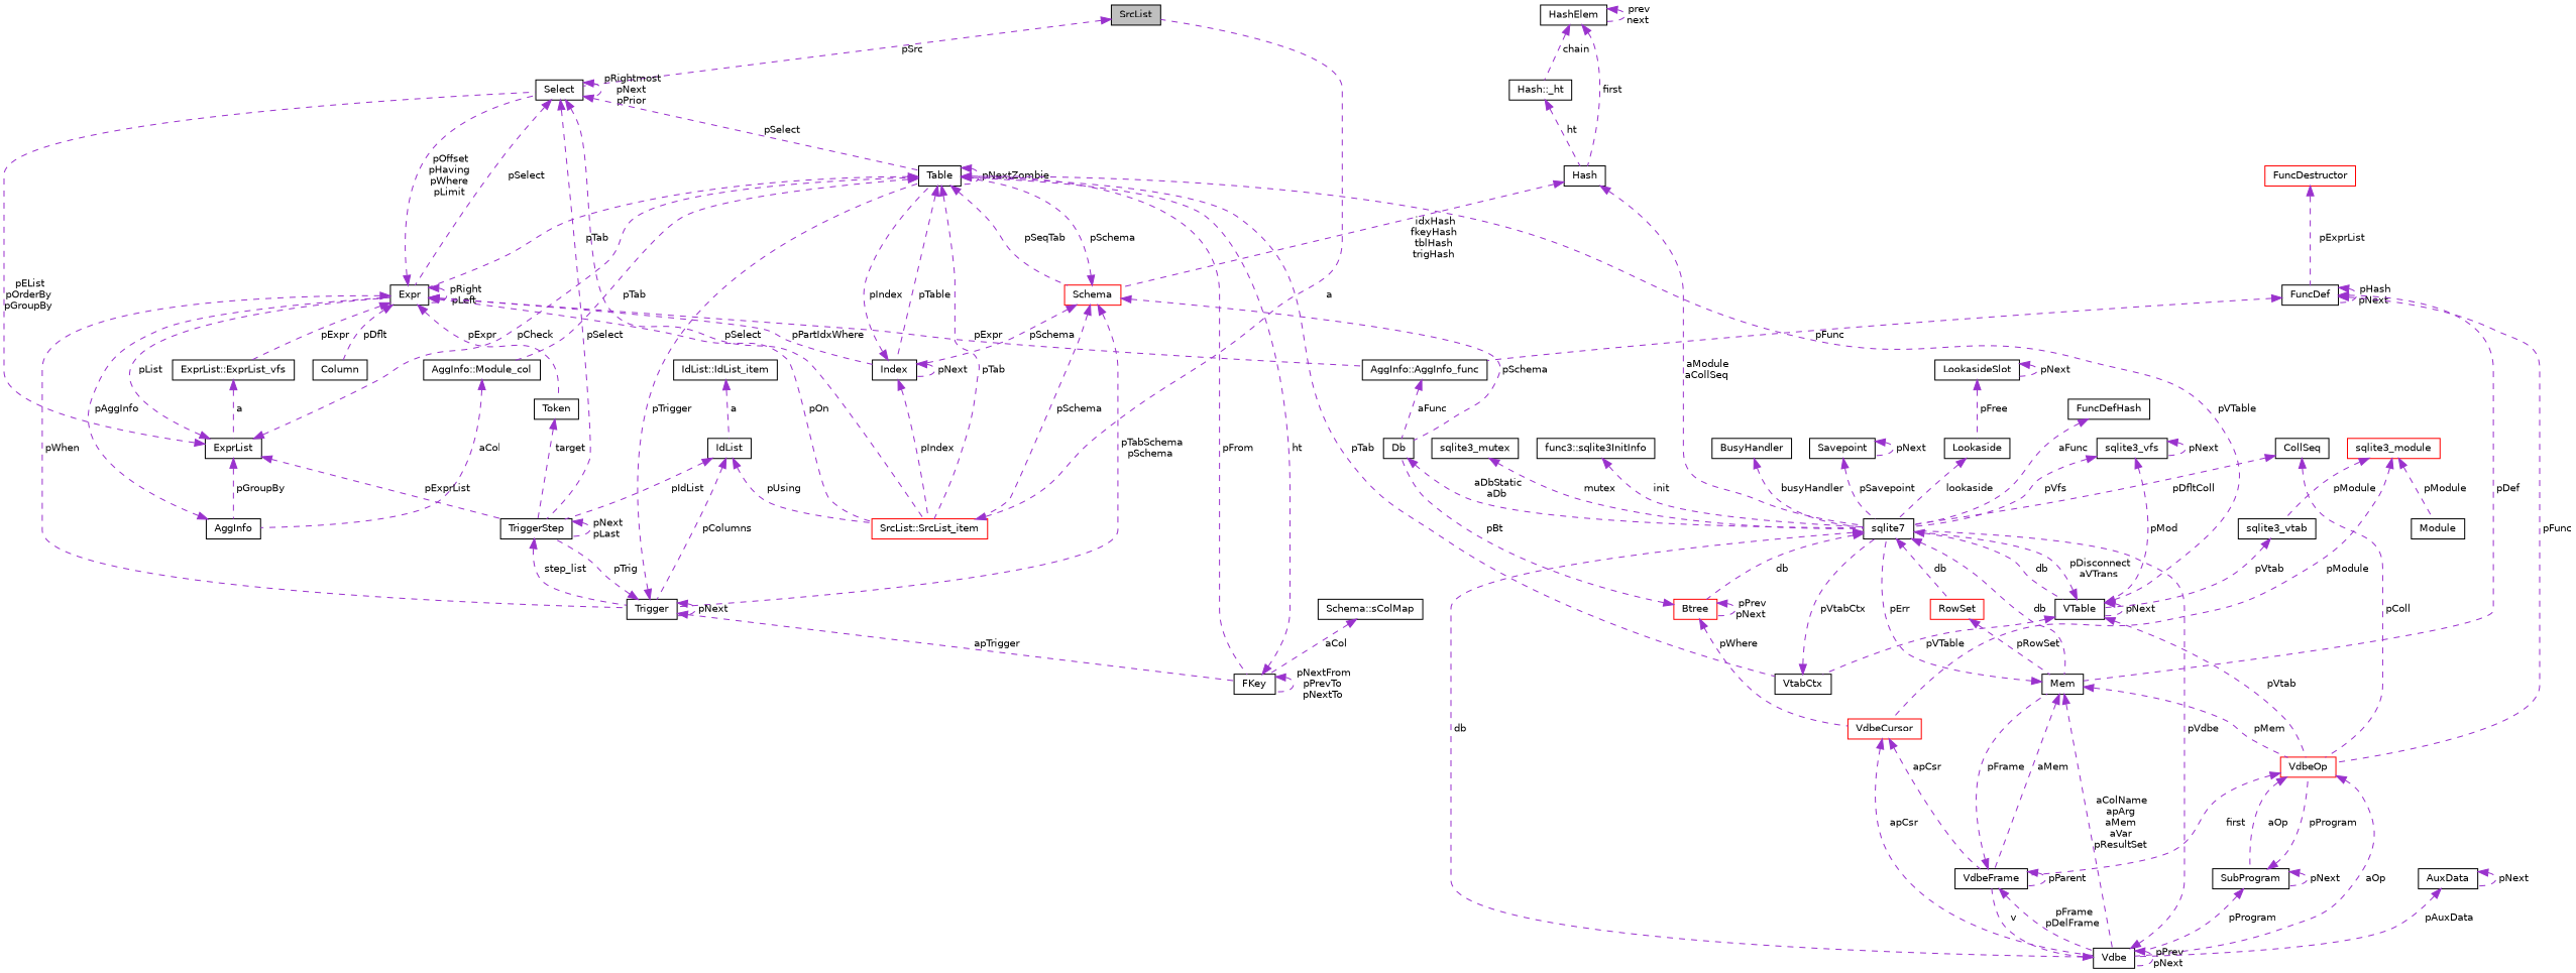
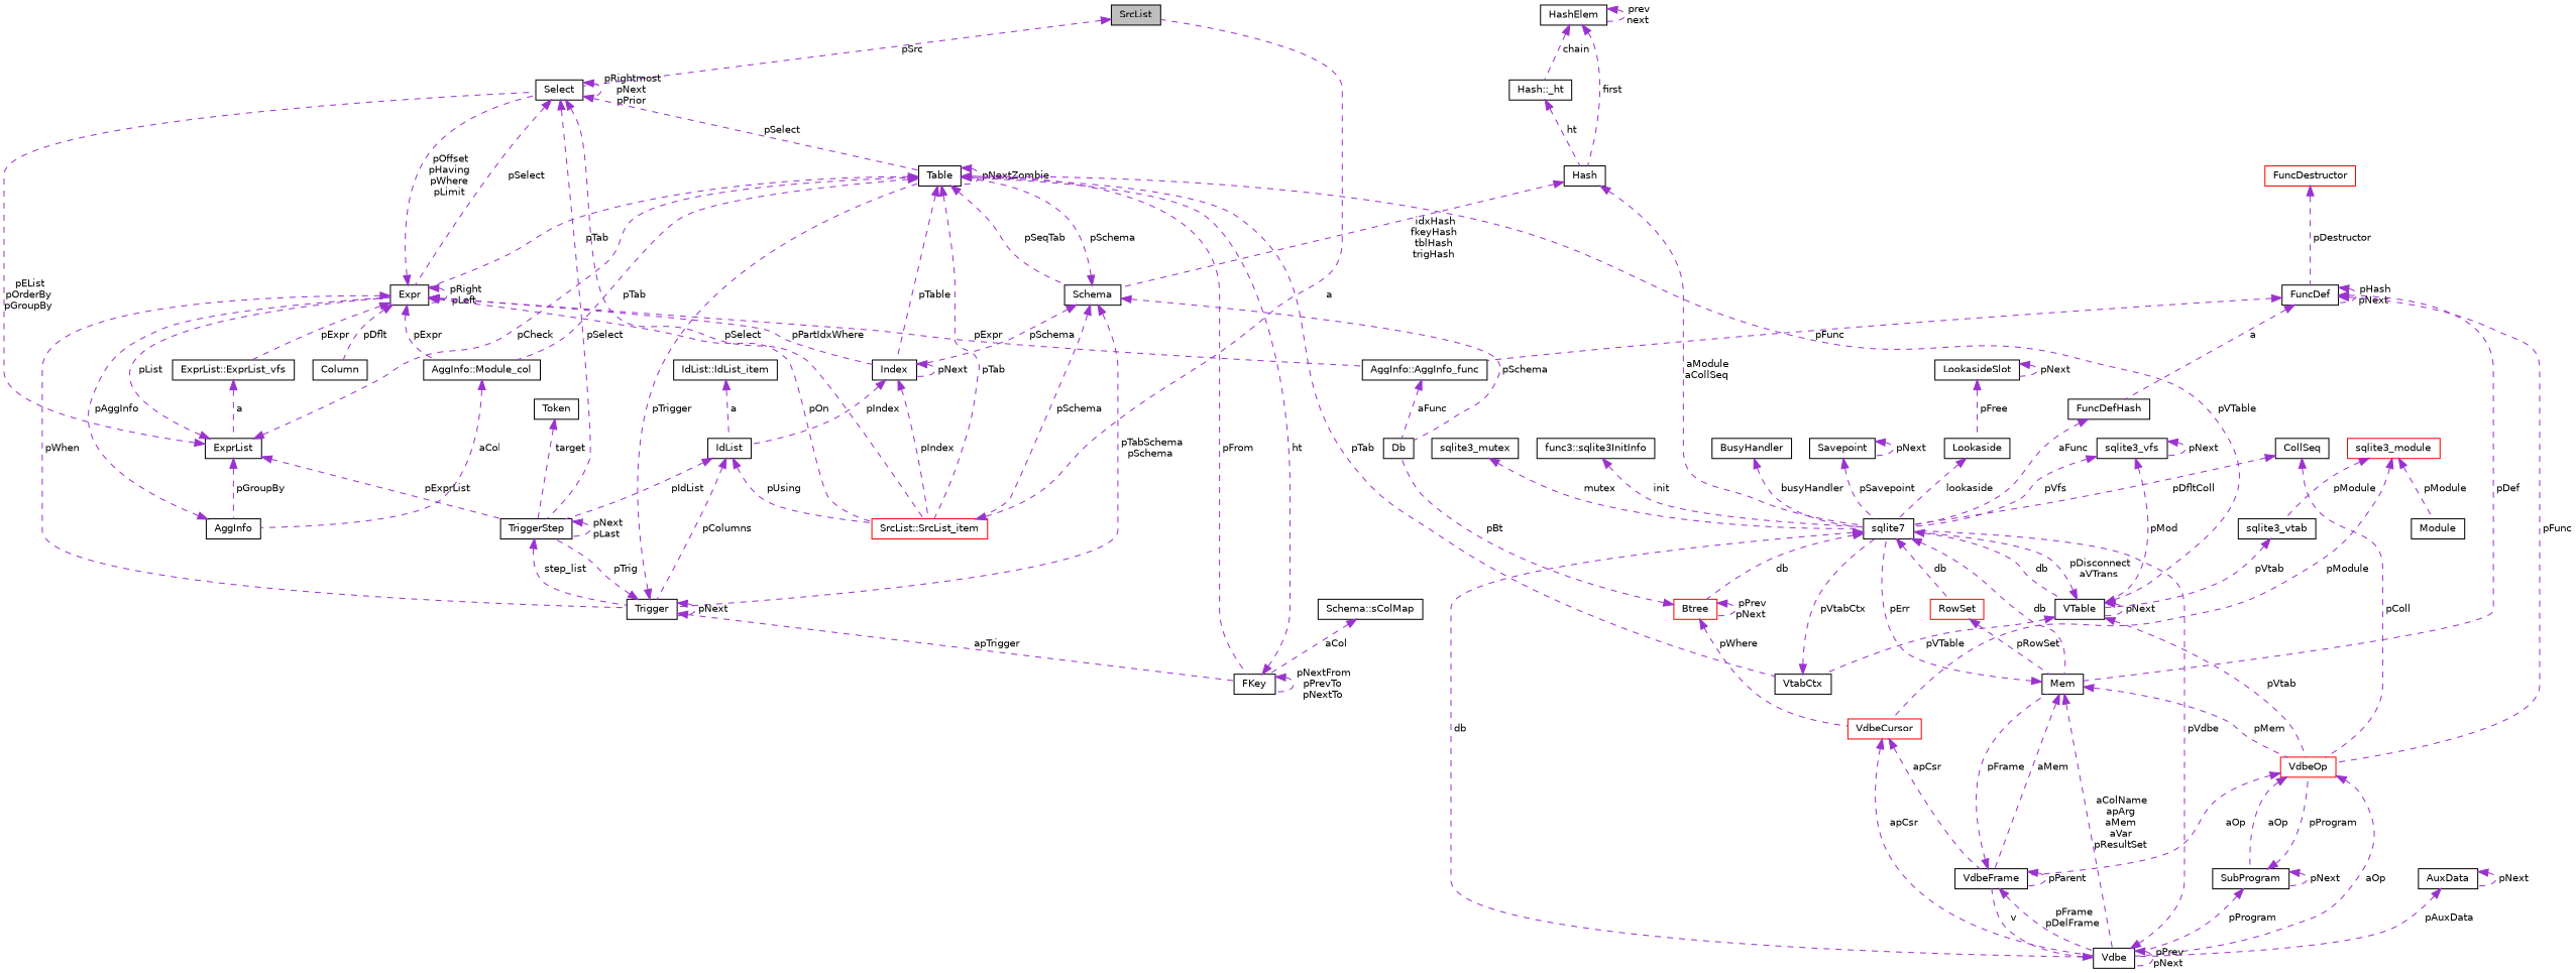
  digraph {
    rankdir=TB
    node [color=black fillcolor=white fontname=Helvetica fontsize=10 shape=record style=filled]
    edge [color=darkorchid3 dir=back fontname=Helvetica fontsize=10 labelfontname=Helvetica labelfontsize=10 style=dashed]
    n1 [fillcolor=grey75 fontcolor=black height=0.2 label=SrcList width=0.4]
    n2 [height=0.2 label=Select width=0.4]
    n3 [color=red height=0.2 label="SrcList::SrcList_item" width=0.4]
    n4 [height=0.2 label=Table width=0.4]
    n5 [height=0.2 label=Expr width=0.4]
    n6 [height=0.2 label=TriggerStep width=0.4]
-   n7 [color=red height=0.2 label=Schema width=0.4]
+   n7 [height=0.2 label=Schema width=0.4]
    n8 [height=0.2 label=Trigger width=0.4]
    n9 [height=0.2 label=Db width=0.4]
    n10 [height=0.2 label=Index width=0.4]
    n11 [height=0.2 label="AggInfo::Module_col" width=0.4]
    n12 [height=0.2 label=FKey width=0.4]
    n13 [height=0.2 label=VtabCtx width=0.4]
    n14 [height=0.2 label=sqlite7 width=0.4]
    n15 [height=0.2 label=Column width=0.4]
    n16 [height=0.2 label="AggInfo::AggInfo_func" width=0.4]
    n17 [height=0.2 label="ExprList::ExprList_vfs" width=0.4]
    n18 [height=0.2 label=AggInfo width=0.4]
    n19 [height=0.2 label=ExprList width=0.4]
    n20 [height=0.2 label=FuncDef width=0.4]
    n21 [height=0.2 label=Mem width=0.4]
    n22 [color=red height=0.2 label=VdbeOp width=0.4]
    n23 [height=0.2 label=FuncDefHash width=0.4]
    n24 [height=0.2 label=Vdbe width=0.4]
    n25 [height=0.2 label=VdbeFrame width=0.4]
    n26 [height=0.2 label=SubProgram width=0.4]
    n27 [color=red height=0.2 label=FuncDestructor width=0.4]
    n28 [height=0.2 label="Schema::sColMap" width=0.4]
    n29 [height=0.2 label=Token width=0.4]
    n30 [height=0.2 label=IdList width=0.4]
    n31 [height=0.2 label="IdList::IdList_item" width=0.4]
    n32 [height=0.2 label=VTable width=0.4]
    n33 [color=red height=0.2 label=Btree width=0.4]
    n34 [color=red height=0.2 label=RowSet width=0.4]
    n35 [color=red height=0.2 label=VdbeCursor width=0.4]
    n36 [height=0.2 label=AuxData width=0.4]
    n37 [height=0.2 label=CollSeq width=0.4]
    n38 [color=red height=0.2 label=sqlite3_module width=0.4]
    n39 [height=0.2 label=Module width=0.4]
    n40 [height=0.2 label=sqlite3_vtab width=0.4]
    n41 [height=0.2 label=Savepoint width=0.4]
    n42 [height=0.2 label=Lookaside width=0.4]
    n43 [height=0.2 label=LookasideSlot width=0.4]
    n44 [height=0.2 label=sqlite3_mutex width=0.4]
    n45 [height=0.2 label=sqlite3_vfs width=0.4]
    n46 [height=0.2 label="func3::sqlite3InitInfo" width=0.4]
    n47 [height=0.2 label=BusyHandler width=0.4]
    n48 [height=0.2 label=Hash width=0.4]
    n49 [height=0.2 label="Hash::_ht" width=0.4]
    n50 [height=0.2 label=HashElem width=0.4]
    n1 -> n2 [label=" pSrc"]
    n2 -> n2 [label=" pRightmost\npNext\npPrior"]
    n2 -> n3 [label=" pSelect"]
    n2 -> n4 [label=" pSelect"]
    n2 -> n5 [label=" pSelect"]
    n2 -> n6 [label=" pSelect"]
    n3 -> n1 [label=" a"]
    n4 -> n3 [label=" pTab"]
    n4 -> n4 [label=" pNextZombie"]
    n4 -> n5 [label=" pTab"]
    n4 -> n7 [label=" pSeqTab"]
    n4 -> n10 [label=" pTable"]
    n4 -> n11 [label=" pTab"]
    n4 -> n12 [label=" pFrom"]
    n4 -> n13 [label=" pTab"]
    n5 -> n2 [label=" pOffset\npHaving\npWhere\npLimit"]
    n5 -> n3 [label=" pOn"]
    n5 -> n5 [label=" pRight\npLeft"]
    n5 -> n8 [label=" pWhen"]
    n5 -> n10 [label=" pPartIdxWhere"]
-   n5 -> n29 [label=" pExpr"]
+   n5 -> n11 [label=" pExpr"]
    n5 -> n15 [label=" pDflt"]
    n5 -> n16 [label=" pExpr"]
    n5 -> n17 [label=" pExpr"]
    n6 -> n6 [label=" pNext\npLast"]
    n6 -> n8 [label=" step_list"]
    n7 -> n3 [label=" pSchema"]
    n7 -> n4 [label=" pSchema"]
    n7 -> n8 [label=" pTabSchema\npSchema"]
    n7 -> n9 [label=" pSchema"]
    n7 -> n10 [label=" pSchema"]
    n8 -> n4 [label=" pTrigger"]
    n8 -> n6 [label=" pTrig"]
    n8 -> n8 [label=" pNext"]
    n8 -> n12 [label=" apTrigger"]
-   n9 -> n14 [label=" aDbStatic\naDb"]
    n10 -> n3 [label=" pIndex"]
-   n10 -> n4 [label=" pIndex"]
+   n10 -> n30 [label=" pIndex"]
    n10 -> n10 [label=" pNext"]
    n11 -> n18 [label=" aCol"]
    n12 -> n4 [label=" ht"]
    n12 -> n12 [label=" pNextFrom\npPrevTo\npNextTo"]
    n13 -> n14 [label=" pVtabCtx"]
    n14 -> n21 [label=" db"]
    n14 -> n24 [label=" db"]
    n14 -> n32 [label=" db"]
    n14 -> n33 [label=" db"]
    n14 -> n34 [label=" db"]
    n16 -> n9 [label=" aFunc"]
    n17 -> n19 [label=" a"]
    n18 -> n5 [label=" pAggInfo"]
    n19 -> n2 [label=" pEList\npOrderBy\npGroupBy"]
    n19 -> n4 [label=" pCheck"]
    n19 -> n5 [label=" pList"]
    n19 -> n6 [label=" pExprList"]
    n19 -> n18 [label=" pGroupBy"]
    n20 -> n16 [label=" pFunc"]
    n20 -> n20 [label=" pHash\npNext"]
    n20 -> n21 [label=" pDef"]
    n20 -> n22 [label=" pFunc"]
+   n20 -> n23 [label=" a"]
    n21 -> n14 [label=" pErr"]
    n21 -> n22 [label=" pMem"]
    n21 -> n24 [label=" aColName\napArg\naMem\naVar\npResultSet"]
    n21 -> n25 [label=" aMem"]
    n22 -> n24 [label=" aOp"]
-   n22 -> n25 [label=" first"]
+   n22 -> n25 [label=" aOp"]
    n22 -> n26 [label=" aOp"]
    n23 -> n14 [label=" aFunc"]
    n24 -> n14 [label=" pVdbe"]
    n24 -> n24 [label=" pPrev\npNext"]
    n24 -> n25 [label=" v"]
    n25 -> n21 [label=" pFrame"]
    n25 -> n24 [label=" pFrame\npDelFrame"]
    n25 -> n25 [label=" pParent"]
    n26 -> n22 [label=" pProgram"]
    n26 -> n24 [label=" pProgram"]
    n26 -> n26 [label=" pNext"]
-   n27 -> n20 [label=" pExprList"]
+   n27 -> n20 [label=" pDestructor"]
    n28 -> n12 [label=" aCol"]
    n29 -> n6 [label=" target"]
    n30 -> n3 [label=" pUsing"]
    n30 -> n6 [label=" pIdList"]
    n30 -> n8 [label=" pColumns"]
    n31 -> n30 [label=" a"]
    n32 -> n4 [label=" pVTable"]
    n32 -> n13 [label=" pVTable"]
    n32 -> n14 [label=" pDisconnect\naVTrans"]
    n32 -> n22 [label=" pVtab"]
    n32 -> n32 [label=" pNext"]
    n33 -> n9 [label=" pBt"]
    n33 -> n33 [label=" pPrev\npNext"]
    n33 -> n35 [label=" pWhere"]
    n34 -> n21 [label=" pRowSet"]
    n35 -> n24 [label=" apCsr"]
    n35 -> n25 [label=" apCsr"]
    n36 -> n24 [label=" pAuxData"]
    n36 -> n36 [label=" pNext"]
    n37 -> n14 [label=" pDfltColl"]
    n37 -> n22 [label=" pColl"]
    n38 -> n35 [label=" pModule"]
    n38 -> n39 [label=" pModule"]
    n38 -> n40 [label=" pModule"]
    n40 -> n32 [label=" pVtab"]
    n41 -> n14 [label=" pSavepoint"]
    n41 -> n41 [label=" pNext"]
    n42 -> n14 [label=" lookaside"]
    n43 -> n42 [label=" pFree"]
    n43 -> n43 [label=" pNext"]
    n44 -> n14 [label=" mutex"]
    n45 -> n14 [label=" pVfs"]
    n45 -> n32 [label=" pMod"]
    n45 -> n45 [label=" pNext"]
    n46 -> n14 [label=" init"]
    n47 -> n14 [label=" busyHandler"]
    n48 -> n7 [label=" idxHash\nfkeyHash\ntblHash\ntrigHash"]
    n48 -> n14 [label=" aModule\naCollSeq"]
    n49 -> n48 [label=" ht"]
    n50 -> n48 [label=" first"]
    n50 -> n49 [label=" chain"]
    n50 -> n50 [label=" prev\nnext"]
  }
